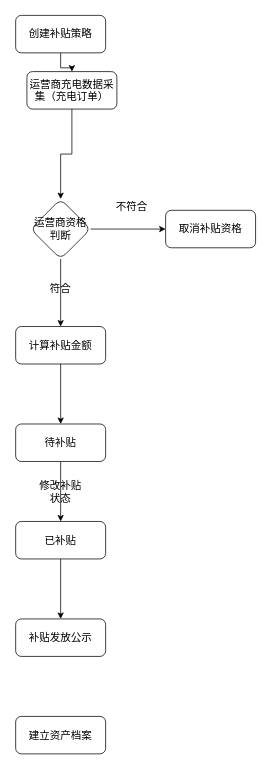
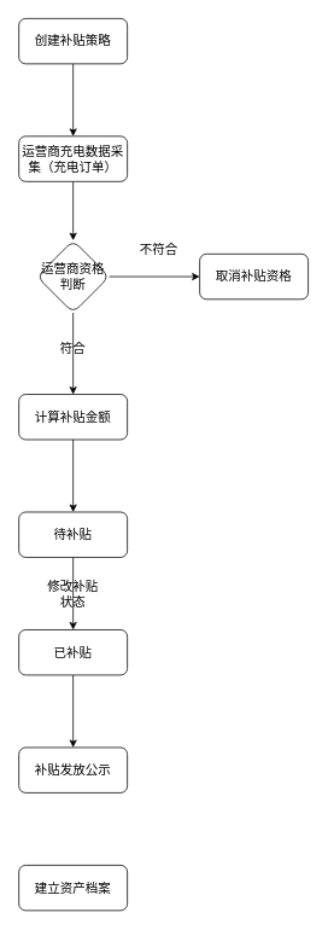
  <mxCell id="0" />
  <mxCell id="1" parent="0" />
  <mxCell id="2" value="" style="edgeStyle=orthogonalEdgeStyle;rounded=0;orthogonalLoop=1;jettySize=auto;html=1;" edge="1" parent="1" source="3" target="5"><mxGeometry relative="1" as="geometry" /></mxCell>
  <mxCell id="3" value="创建补贴策略" style="rounded=1;whiteSpace=wrap;html=1;fontSize=14;glass=0;strokeWidth=1;shadow=0;" vertex="1" parent="1"><mxGeometry x="20" y="20" width="120" height="50" as="geometry" /></mxCell>
  <mxCell id="4" value="" style="edgeStyle=orthogonalEdgeStyle;rounded=0;orthogonalLoop=1;jettySize=auto;html=1;" edge="1" parent="1" source="5" target="8"><mxGeometry relative="1" as="geometry" /></mxCell>
- <mxCell id="5" value="运营商充电数据采集（充电订单）" style="rounded=1;whiteSpace=wrap;html=1;fontSize=14;glass=0;strokeWidth=1;shadow=0;" vertex="1" parent="1"><mxGeometry x="35" y="95" width="120" height="50" as="geometry" /></mxCell>
+ <mxCell id="5" value="运营商充电数据采集（充电订单）" style="rounded=1;whiteSpace=wrap;html=1;fontSize=14;glass=0;strokeWidth=1;shadow=0;" vertex="1" parent="1"><mxGeometry x="20" y="150" width="120" height="50" as="geometry" /></mxCell>
  <mxCell id="6" value="" style="edgeStyle=orthogonalEdgeStyle;rounded=0;orthogonalLoop=1;jettySize=auto;html=1;" edge="1" parent="1" source="8" target="11"><mxGeometry relative="1" as="geometry" /></mxCell>
  <mxCell id="7" style="edgeStyle=orthogonalEdgeStyle;rounded=0;orthogonalLoop=1;jettySize=auto;html=1;entryX=0.5;entryY=0;entryDx=0;entryDy=0;" edge="1" parent="1" source="8" target="10"><mxGeometry relative="1" as="geometry" /></mxCell>
  <mxCell id="8" value="运营商资格判断" style="rhombus;whiteSpace=wrap;html=1;fontSize=14;rounded=1;glass=0;strokeWidth=1;shadow=0;" vertex="1" parent="1"><mxGeometry x="40" y="265" width="80" height="80" as="geometry" /></mxCell>
  <mxCell id="9" value="" style="edgeStyle=orthogonalEdgeStyle;rounded=0;orthogonalLoop=1;jettySize=auto;html=1;" edge="1" parent="1" source="10" target="13"><mxGeometry relative="1" as="geometry" /></mxCell>
  <mxCell id="10" value="计算补贴金额" style="whiteSpace=wrap;html=1;fontSize=14;rounded=1;glass=0;strokeWidth=1;shadow=0;" vertex="1" parent="1"><mxGeometry x="20" y="435" width="120" height="50" as="geometry" /></mxCell>
  <mxCell id="11" value="取消补贴资格" style="whiteSpace=wrap;html=1;fontSize=14;rounded=1;glass=0;strokeWidth=1;shadow=0;" vertex="1" parent="1"><mxGeometry x="220" y="280" width="120" height="50" as="geometry" /></mxCell>
  <mxCell id="12" style="edgeStyle=orthogonalEdgeStyle;rounded=0;orthogonalLoop=1;jettySize=auto;html=1;entryX=0.5;entryY=0;entryDx=0;entryDy=0;" edge="1" parent="1" source="13" target="15"><mxGeometry relative="1" as="geometry" /></mxCell>
  <mxCell id="13" value="待补贴" style="whiteSpace=wrap;html=1;fontSize=14;rounded=1;glass=0;strokeWidth=1;shadow=0;" vertex="1" parent="1"><mxGeometry x="20" y="565" width="120" height="50" as="geometry" /></mxCell>
  <mxCell id="14" value="" style="edgeStyle=orthogonalEdgeStyle;rounded=0;orthogonalLoop=1;jettySize=auto;html=1;" edge="1" parent="1" source="15" target="16"><mxGeometry relative="1" as="geometry" /></mxCell>
  <mxCell id="15" value="已补贴" style="whiteSpace=wrap;html=1;fontSize=14;rounded=1;glass=0;strokeWidth=1;shadow=0;" vertex="1" parent="1"><mxGeometry x="20" y="695" width="120" height="50" as="geometry" /></mxCell>
  <mxCell id="16" value="补贴发放公示" style="whiteSpace=wrap;html=1;fontSize=14;rounded=1;glass=0;strokeWidth=1;shadow=0;" vertex="1" parent="1"><mxGeometry x="20" y="825" width="120" height="50" as="geometry" /></mxCell>
  <mxCell id="17" value="建立资产档案" style="whiteSpace=wrap;html=1;fontSize=14;rounded=1;glass=0;strokeWidth=1;shadow=0;" vertex="1" parent="1"><mxGeometry x="20" y="955" width="120" height="50" as="geometry" /></mxCell>
  <mxCell id="18" value="不符合" style="text;html=1;strokeColor=none;fillColor=none;align=center;verticalAlign=middle;whiteSpace=wrap;rounded=0;fontSize=14;" vertex="1" parent="1"><mxGeometry x="145" y="260" width="60" height="30" as="geometry" /></mxCell>
  <mxCell id="19" value="符合" style="text;html=1;strokeColor=none;fillColor=none;align=center;verticalAlign=middle;whiteSpace=wrap;rounded=0;fontSize=14;" vertex="1" parent="1"><mxGeometry x="50" y="370" width="60" height="30" as="geometry" /></mxCell>
  <mxCell id="20" value="修改补贴状态" style="text;html=1;strokeColor=none;fillColor=none;align=center;verticalAlign=middle;whiteSpace=wrap;rounded=0;fontSize=14;" vertex="1" parent="1"><mxGeometry x="50" y="640" width="60" height="30" as="geometry" /></mxCell>
